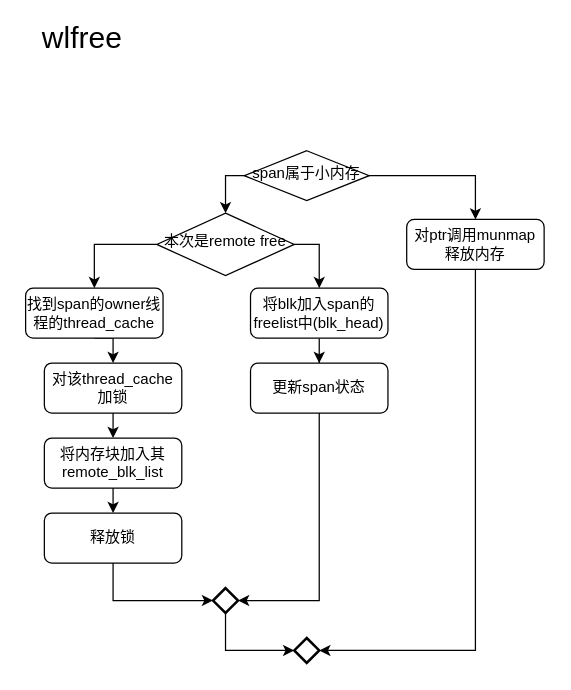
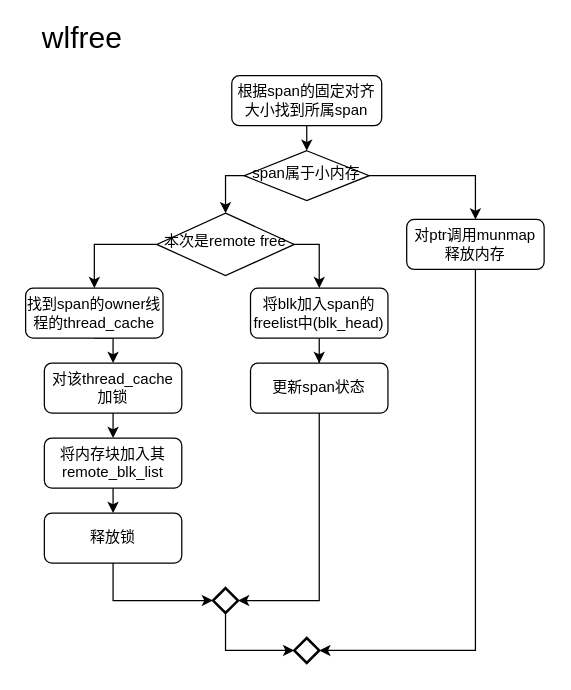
  <mxCell id="0" />
  <mxCell id="1" parent="0" />
  <mxCell id="2" style="edgeStyle=orthogonalEdgeStyle;rounded=0;orthogonalLoop=1;jettySize=auto;html=1;exitX=0;exitY=0.5;exitDx=0;exitDy=0;entryX=0.5;entryY=0;entryDx=0;entryDy=0;" edge="1" parent="1" source="4" target="9"><mxGeometry relative="1" as="geometry" /></mxCell>
  <mxCell id="3" style="edgeStyle=orthogonalEdgeStyle;rounded=0;orthogonalLoop=1;jettySize=auto;html=1;exitX=1;exitY=0.5;exitDx=0;exitDy=0;entryX=0.5;entryY=0;entryDx=0;entryDy=0;" edge="1" parent="1" source="4" target="25"><mxGeometry relative="1" as="geometry" /></mxCell>
  <mxCell id="4" value="span属于小内存" style="rhombus;whiteSpace=wrap;html=1;shadow=0;fontFamily=Helvetica;fontSize=12;align=center;strokeWidth=1;spacing=6;spacingTop=-4;" vertex="1" parent="1"><mxGeometry x="195" y="120" width="100" height="40" as="geometry" /></mxCell>
+ <mxCell id="5" style="edgeStyle=orthogonalEdgeStyle;rounded=0;orthogonalLoop=1;jettySize=auto;html=1;exitX=0.5;exitY=1;exitDx=0;exitDy=0;entryX=0.5;entryY=0;entryDx=0;entryDy=0;" edge="1" parent="1" source="6" target="4"><mxGeometry relative="1" as="geometry" /></mxCell>
+ <mxCell id="6" value="根据span的固定对齐大小找到所属span" style="rounded=1;whiteSpace=wrap;html=1;fontSize=12;glass=0;strokeWidth=1;shadow=0;" vertex="1" parent="1"><mxGeometry x="185" y="60" width="120" height="40" as="geometry" /></mxCell>
  <mxCell id="7" style="edgeStyle=orthogonalEdgeStyle;rounded=0;orthogonalLoop=1;jettySize=auto;html=1;exitX=0;exitY=0.5;exitDx=0;exitDy=0;entryX=0.5;entryY=0;entryDx=0;entryDy=0;" edge="1" parent="1" source="9" target="11"><mxGeometry relative="1" as="geometry" /></mxCell>
  <mxCell id="8" style="edgeStyle=orthogonalEdgeStyle;rounded=0;orthogonalLoop=1;jettySize=auto;html=1;exitX=1;exitY=0.5;exitDx=0;exitDy=0;entryX=0.5;entryY=0;entryDx=0;entryDy=0;" edge="1" parent="1" source="9" target="19"><mxGeometry relative="1" as="geometry" /></mxCell>
  <mxCell id="9" value="本次是remote free" style="rhombus;whiteSpace=wrap;html=1;shadow=0;fontFamily=Helvetica;fontSize=12;align=center;strokeWidth=1;spacing=6;spacingTop=-4;" vertex="1" parent="1"><mxGeometry x="125" y="170" width="110" height="50" as="geometry" /></mxCell>
  <mxCell id="10" style="edgeStyle=orthogonalEdgeStyle;rounded=0;orthogonalLoop=1;jettySize=auto;html=1;exitX=0.5;exitY=1;exitDx=0;exitDy=0;entryX=0.5;entryY=0;entryDx=0;entryDy=0;" edge="1" parent="1" source="11" target="13"><mxGeometry relative="1" as="geometry" /></mxCell>
  <mxCell id="11" value="找到span的owner线程的thread_cache" style="rounded=1;whiteSpace=wrap;html=1;fontSize=12;glass=0;strokeWidth=1;shadow=0;" vertex="1" parent="1"><mxGeometry x="20" y="230" width="110" height="40" as="geometry" /></mxCell>
  <mxCell id="12" style="edgeStyle=orthogonalEdgeStyle;rounded=0;orthogonalLoop=1;jettySize=auto;html=1;exitX=0.5;exitY=1;exitDx=0;exitDy=0;entryX=0.5;entryY=0;entryDx=0;entryDy=0;" edge="1" parent="1" source="13" target="15"><mxGeometry relative="1" as="geometry" /></mxCell>
  <mxCell id="13" value="对该thread_cache加锁" style="rounded=1;whiteSpace=wrap;html=1;fontSize=12;glass=0;strokeWidth=1;shadow=0;" vertex="1" parent="1"><mxGeometry x="35" y="290" width="110" height="40" as="geometry" /></mxCell>
  <mxCell id="14" style="edgeStyle=orthogonalEdgeStyle;rounded=0;orthogonalLoop=1;jettySize=auto;html=1;exitX=0.5;exitY=1;exitDx=0;exitDy=0;entryX=0.5;entryY=0;entryDx=0;entryDy=0;" edge="1" parent="1" source="15" target="17"><mxGeometry relative="1" as="geometry" /></mxCell>
  <mxCell id="15" value="将内存块加入其remote_blk_list" style="rounded=1;whiteSpace=wrap;html=1;fontSize=12;glass=0;strokeWidth=1;shadow=0;" vertex="1" parent="1"><mxGeometry x="35" y="350" width="110" height="40" as="geometry" /></mxCell>
  <mxCell id="16" style="edgeStyle=orthogonalEdgeStyle;rounded=0;orthogonalLoop=1;jettySize=auto;html=1;exitX=0.5;exitY=1;exitDx=0;exitDy=0;entryX=0;entryY=0.5;entryDx=0;entryDy=0;entryPerimeter=0;" edge="1" parent="1" source="17" target="23"><mxGeometry relative="1" as="geometry" /></mxCell>
  <mxCell id="17" value="释放锁" style="rounded=1;whiteSpace=wrap;html=1;fontSize=12;glass=0;strokeWidth=1;shadow=0;" vertex="1" parent="1"><mxGeometry x="35" y="410" width="110" height="40" as="geometry" /></mxCell>
  <mxCell id="18" style="edgeStyle=orthogonalEdgeStyle;rounded=0;orthogonalLoop=1;jettySize=auto;html=1;exitX=0.5;exitY=1;exitDx=0;exitDy=0;" edge="1" parent="1" source="19" target="21"><mxGeometry relative="1" as="geometry" /></mxCell>
  <mxCell id="19" value="将blk加入span的freelist中(blk_head)" style="rounded=1;whiteSpace=wrap;html=1;fontSize=12;glass=0;strokeWidth=1;shadow=0;" vertex="1" parent="1"><mxGeometry x="200" y="230" width="110" height="40" as="geometry" /></mxCell>
  <mxCell id="20" style="edgeStyle=orthogonalEdgeStyle;rounded=0;orthogonalLoop=1;jettySize=auto;html=1;exitX=0.5;exitY=1;exitDx=0;exitDy=0;entryX=1;entryY=0.5;entryDx=0;entryDy=0;entryPerimeter=0;" edge="1" parent="1" source="21" target="23"><mxGeometry relative="1" as="geometry" /></mxCell>
  <mxCell id="21" value="更新span状态" style="rounded=1;whiteSpace=wrap;html=1;fontSize=12;glass=0;strokeWidth=1;shadow=0;" vertex="1" parent="1"><mxGeometry x="200" y="290" width="110" height="40" as="geometry" /></mxCell>
  <mxCell id="22" style="edgeStyle=orthogonalEdgeStyle;rounded=0;orthogonalLoop=1;jettySize=auto;html=1;exitX=0.5;exitY=1;exitDx=0;exitDy=0;exitPerimeter=0;entryX=0;entryY=0.5;entryDx=0;entryDy=0;entryPerimeter=0;" edge="1" parent="1" source="23" target="26"><mxGeometry relative="1" as="geometry" /></mxCell>
  <mxCell id="23" value="" style="strokeWidth=2;html=1;shape=mxgraph.flowchart.decision;whiteSpace=wrap;" vertex="1" parent="1"><mxGeometry x="170" y="470" width="20" height="20" as="geometry" /></mxCell>
  <mxCell id="24" style="edgeStyle=orthogonalEdgeStyle;rounded=0;orthogonalLoop=1;jettySize=auto;html=1;exitX=0.5;exitY=1;exitDx=0;exitDy=0;entryX=1;entryY=0.5;entryDx=0;entryDy=0;entryPerimeter=0;" edge="1" parent="1" source="25" target="26"><mxGeometry relative="1" as="geometry" /></mxCell>
  <mxCell id="25" value="对ptr调用munmap释放内存" style="rounded=1;whiteSpace=wrap;html=1;fontSize=12;glass=0;strokeWidth=1;shadow=0;" vertex="1" parent="1"><mxGeometry x="325" y="175" width="110" height="40" as="geometry" /></mxCell>
  <mxCell id="26" value="" style="strokeWidth=2;html=1;shape=mxgraph.flowchart.decision;whiteSpace=wrap;" vertex="1" parent="1"><mxGeometry x="235" y="510" width="20" height="20" as="geometry" /></mxCell>
  <mxCell id="27" value="&lt;font style=&quot;font-size: 24px&quot;&gt;wlfree&lt;/font&gt;" style="text;html=1;align=center;verticalAlign=middle;resizable=0;points=[];autosize=1;strokeColor=none;fillColor=none;" vertex="1" parent="1"><mxGeometry x="25" y="20" width="80" height="20" as="geometry" /></mxCell>
